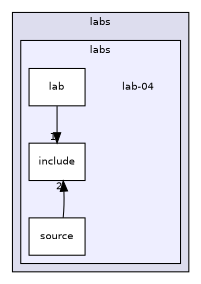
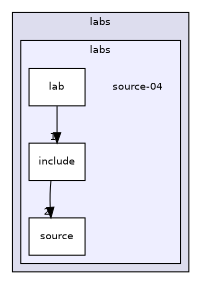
  digraph {
    compound=true
    node [fontname=Helvetica fontsize=10 shape=box color=black fillcolor=white style=filled]
    edge [labeldistance=1.5 labelfontname=Helvetica labelfontsize=10]
-   n1 [label="lab-04" shape=plaintext color="" fillcolor="" style=""]
+   n1 [label="source-04" shape=plaintext color="" fillcolor="" style=""]
    n2 [label=include]
    n3 [label=source]
    n4 [label=lab]
    subgraph cluster_1 {
      bgcolor="#ddddee"
      fontname=Helvetica
      fontsize=10
      label=labs
      pencolor=black
      subgraph cluster_2 {
        bgcolor="#eeeeff"
        fontname=Helvetica
        fontsize=10
        label=labs
        pencolor=black
        n1
        n2
        n3
        n4
      }
    }
-   n3 -> n2 [headlabel=2]
+   n2 -> n3 [headlabel=2]
    n4 -> n2 [headlabel=1]
  }
